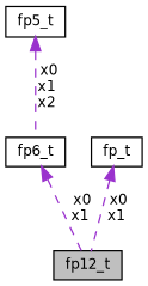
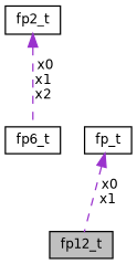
  digraph {
    node [color=black fillcolor=white fontname=Helvetica fontsize=10 shape=record style=filled]
    edge [color=darkorchid3 dir=back fontname=Helvetica fontsize=10 labelfontname=Helvetica labelfontsize=10 style=dashed]
    n1 [fillcolor=grey75 fontcolor=black height=0.2 label=fp12_t width=0.4]
    n2 [height=0.2 label=fp6_t width=0.4]
-   n3 [height=0.2 label=fp5_t width=0.4]
+   n3 [height=0.2 label=fp2_t width=0.4]
    n4 [height=0.2 label=fp_t width=0.4]
-   n2 -> n1 [label=" x0\nx1"]
    n3 -> n2 [label=" x0\nx1\nx2"]
    n4 -> n1 [label=" x0\nx1"]
  }
